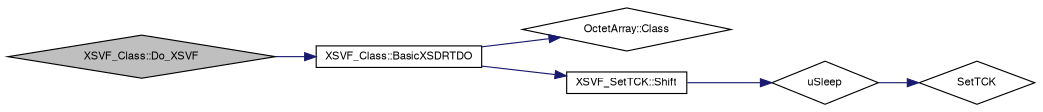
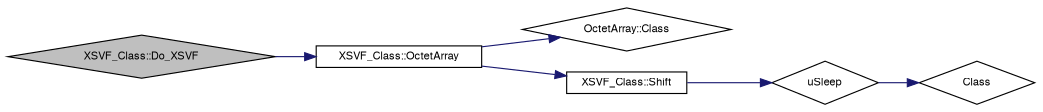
  digraph {
    rankdir=LR
    node [color=black fontname=FreeSans fontsize=10 shape=diamond]
    edge [color=midnightblue fontname=FreeSans fontsize=10 labelfontname=FreeSans labelfontsize=10 style=solid]
    n1 [fillcolor=grey75 fontcolor=black height=0.2 label="XSVF_Class::Do_XSVF" style=filled width=0.4]
-   n2 [height=0.2 label="XSVF_Class::BasicXSDRTDO" shape=box width=0.4]
+   n2 [height=0.2 label="XSVF_Class::OctetArray" shape=box width=0.4]
    n3 [height=0.2 label="OctetArray::Class" width=0.4]
-   n4 [height=0.2 label="XSVF_SetTCK::Shift" shape=box width=0.4]
+   n4 [height=0.2 label="XSVF_Class::Shift" shape=box width=0.4]
    n5 [height=0.2 label=uSleep width=0.4]
-   n6 [height=0.2 label=SetTCK width=0.4]
+   n6 [height=0.2 label=Class width=0.4]
    n1 -> n2
    n2 -> n3
    n2 -> n4
    n4 -> n5
    n5 -> n6
  }
